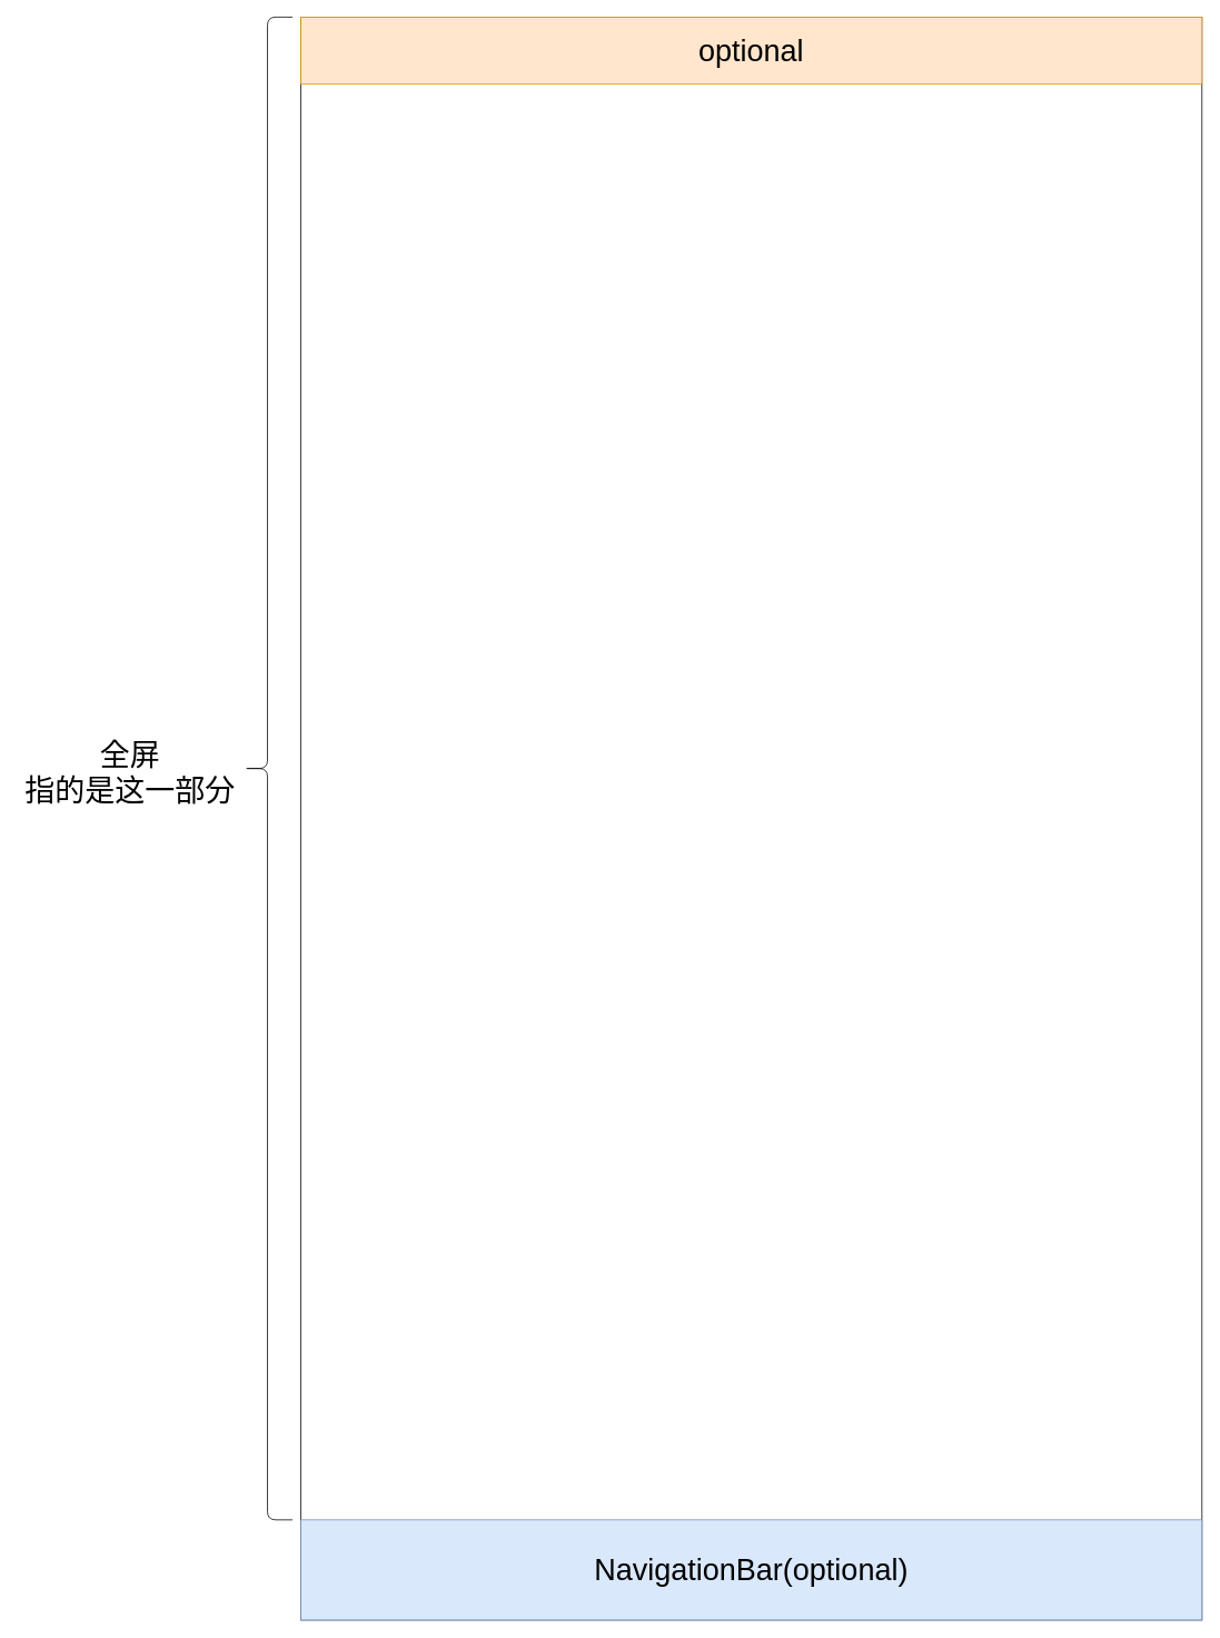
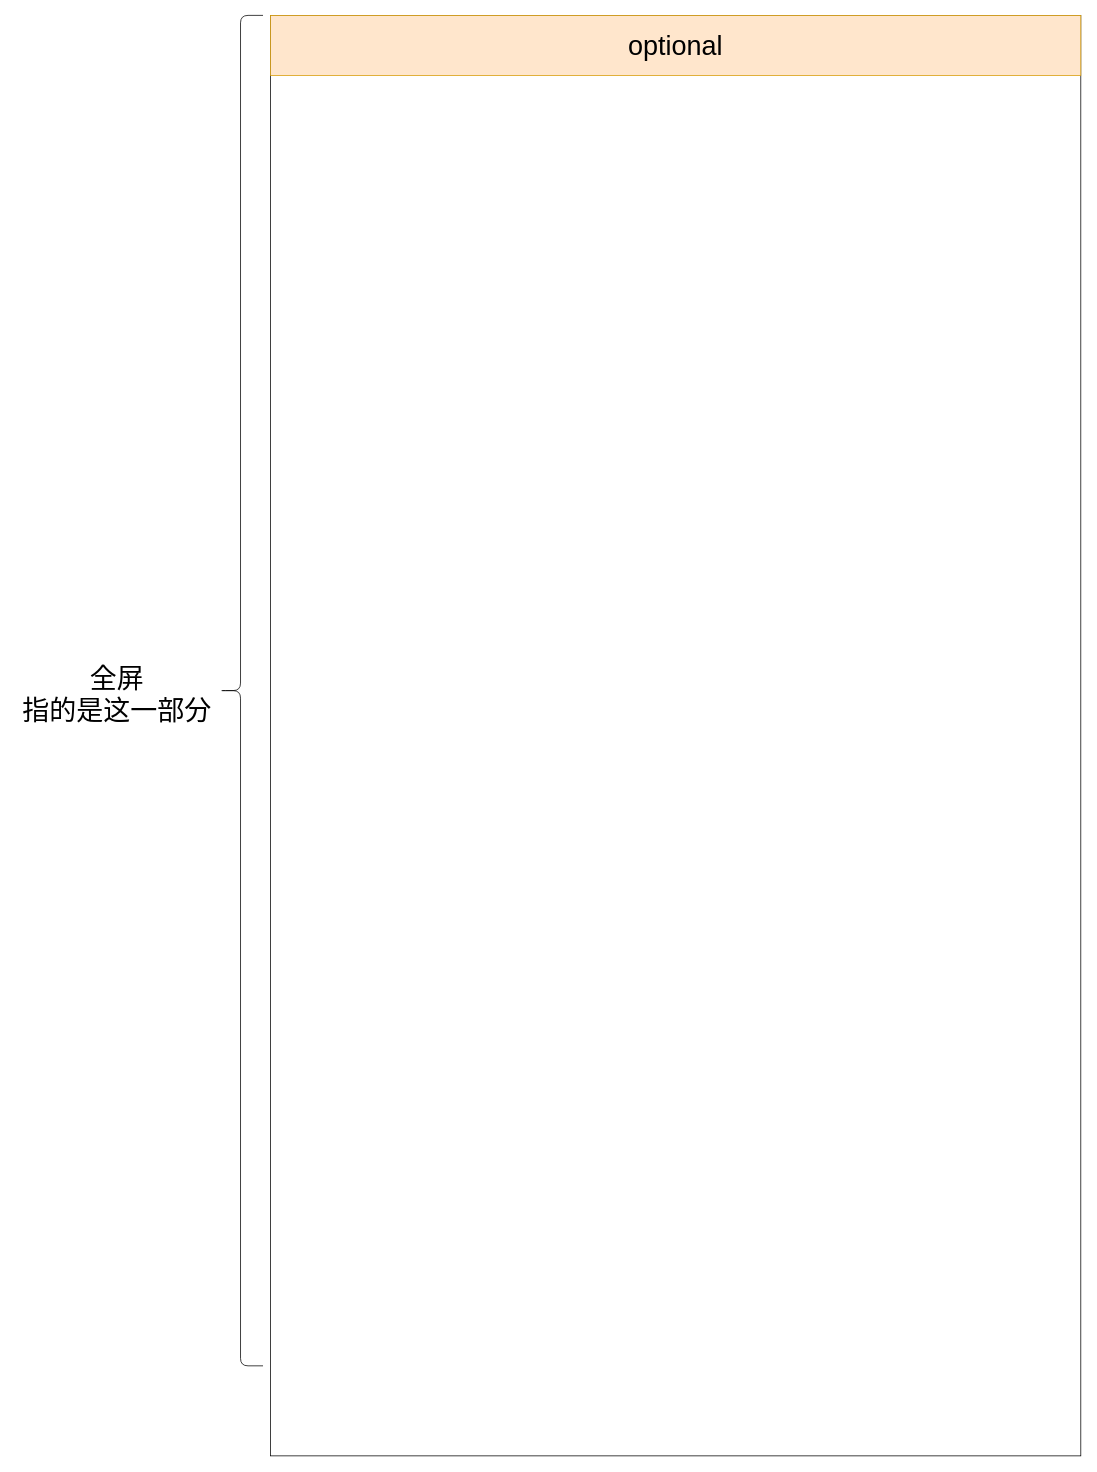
  <mxCell id="0" />
  <mxCell id="1" parent="0" />
  <mxCell id="2" value="" style="rounded=0;whiteSpace=wrap;html=1;" vertex="1" parent="1"><mxGeometry x="360" y="20" width="1080" height="1920" as="geometry" /></mxCell>
  <mxCell id="3" value="optional" style="rounded=0;whiteSpace=wrap;html=1;fillColor=#ffe6cc;strokeColor=#d79b00;fontSize=36;" vertex="1" parent="1"><mxGeometry x="360" y="20" width="1080" height="80" as="geometry" /></mxCell>
- <mxCell id="4" value="NavigationBar(optional)" style="rounded=0;whiteSpace=wrap;html=1;fontSize=36;fillColor=#dae8fc;strokeColor=#6c8ebf;" vertex="1" parent="1"><mxGeometry x="360" y="1820" width="1080" height="120" as="geometry" /></mxCell>
  <mxCell id="5" value="" style="shape=curlyBracket;whiteSpace=wrap;html=1;rounded=1;fontSize=36;" vertex="1" parent="1"><mxGeometry x="290" y="20" width="60" height="1800" as="geometry" /></mxCell>
  <mxCell id="6" value="全屏&lt;br&gt;指的是这一部分" style="text;html=1;resizable=0;points=[];autosize=1;align=center;verticalAlign=top;spacingTop=-4;fontSize=36;" vertex="1" parent="1"><mxGeometry x="20.2" y="880" width="270" height="90" as="geometry" /></mxCell>
